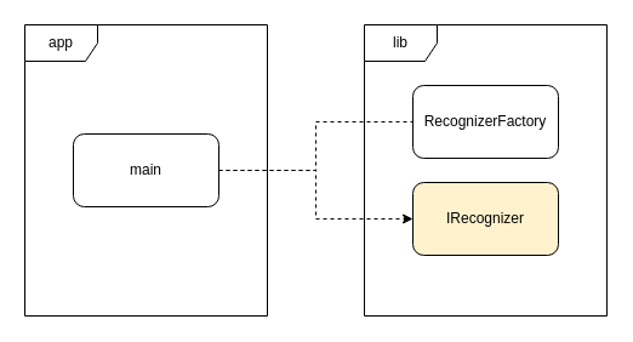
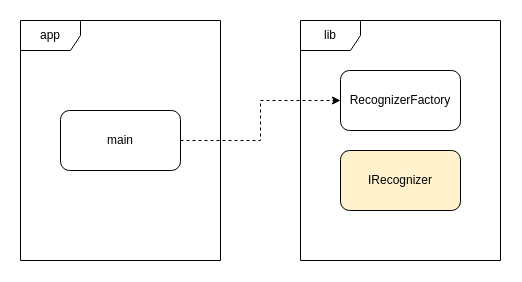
  <mxCell id="0" />
  <mxCell id="1" parent="0" />
  <mxCell id="2" value="app" style="shape=umlFrame;whiteSpace=wrap;html=1;" vertex="1" parent="1"><mxGeometry x="20" y="20" width="200" height="240" as="geometry" /></mxCell>
  <mxCell id="3" value="lib" style="shape=umlFrame;whiteSpace=wrap;html=1;" vertex="1" parent="1"><mxGeometry x="300" y="20" width="200" height="240" as="geometry" /></mxCell>
  <mxCell id="4" value="RecognizerFactory" style="rounded=1;whiteSpace=wrap;html=1;" vertex="1" parent="1"><mxGeometry x="340" y="70" width="120" height="60" as="geometry" /></mxCell>
  <mxCell id="5" value="IRecognizer" style="rounded=1;whiteSpace=wrap;html=1;fillColor=#fff2cc;" vertex="1" parent="1"><mxGeometry x="340" y="150" width="120" height="60" as="geometry" /></mxCell>
- <mxCell id="6" style="edgeStyle=orthogonalEdgeStyle;rounded=0;orthogonalLoop=1;jettySize=auto;html=1;exitX=1;exitY=0.5;exitDx=0;exitDy=0;entryX=0;entryY=0.5;entryDx=0;entryDy=0;dashed=1;endArrow=none;" edge="1" parent="1" source="8" target="4"><mxGeometry relative="1" as="geometry"><Array as="points"><mxPoint x="260" y="140" /><mxPoint x="260" y="100" /></Array></mxGeometry></mxCell>
- <mxCell id="7" style="edgeStyle=orthogonalEdgeStyle;rounded=0;orthogonalLoop=1;jettySize=auto;html=1;exitX=1;exitY=0.5;exitDx=0;exitDy=0;entryX=0;entryY=0.5;entryDx=0;entryDy=0;dashed=1;" edge="1" parent="1" source="8" target="5"><mxGeometry relative="1" as="geometry"><Array as="points"><mxPoint x="260" y="140" /><mxPoint x="260" y="180" /></Array></mxGeometry></mxCell>
+ <mxCell id="6" style="edgeStyle=orthogonalEdgeStyle;rounded=0;orthogonalLoop=1;jettySize=auto;html=1;exitX=1;exitY=0.5;exitDx=0;exitDy=0;entryX=0;entryY=0.5;entryDx=0;entryDy=0;dashed=1;" edge="1" parent="1" source="8" target="4"><mxGeometry relative="1" as="geometry"><Array as="points"><mxPoint x="260" y="140" /><mxPoint x="260" y="100" /></Array></mxGeometry></mxCell>
  <mxCell id="8" value="main" style="rounded=1;whiteSpace=wrap;html=1;" vertex="1" parent="1"><mxGeometry x="60" y="110" width="120" height="60" as="geometry" /></mxCell>
